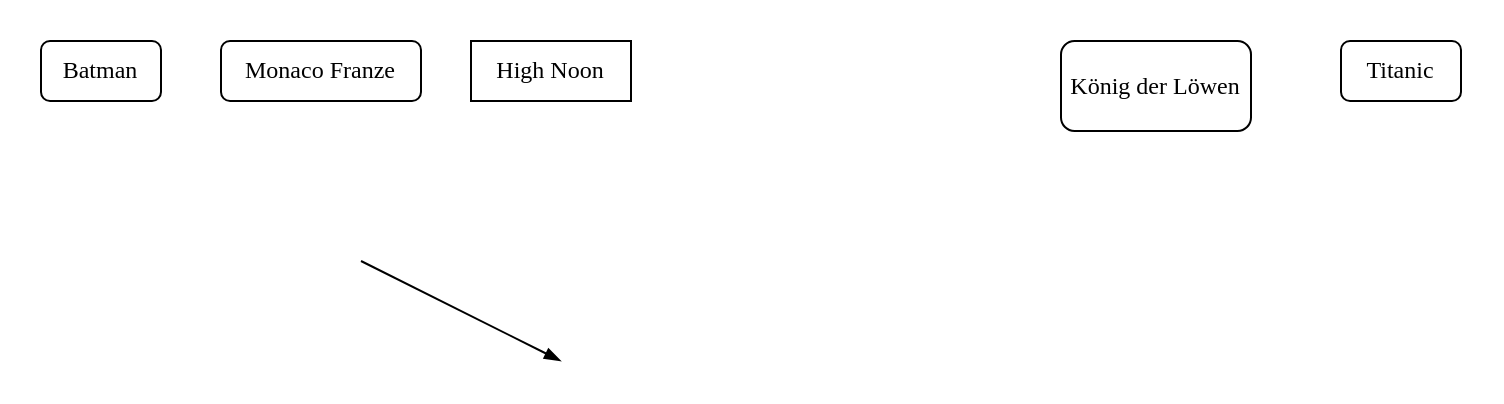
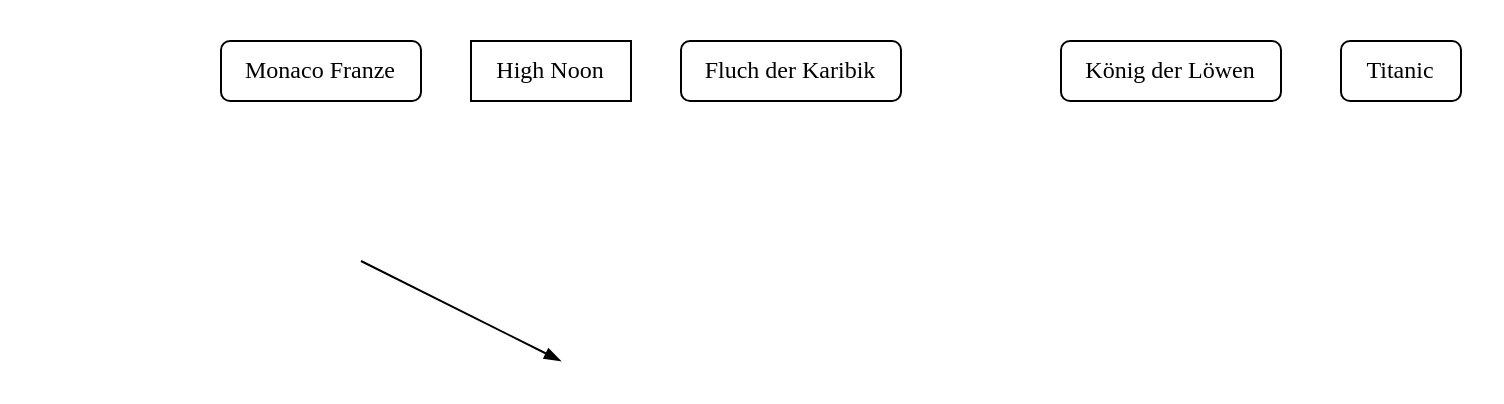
  <mxCell id="0" />
  <mxCell id="1" parent="0" />
- <mxCell id="2" value="Batman" style="rounded=1;fontFamily=Alegreya;fontSource=https%3A%2F%2Ffonts.googleapis.com%2Fcss%3Ffamily%3DAlegreya;whiteSpace=wrap;" parent="1" vertex="1"><mxGeometry x="20" y="20" width="60" height="30" as="geometry" /></mxCell>
  <mxCell id="3" value="Monaco Franze" style="rounded=1;fontFamily=Alegreya;fontSource=https%3A%2F%2Ffonts.googleapis.com%2Fcss%3Ffamily%3DAlegreya;whiteSpace=wrap;" parent="1" vertex="1"><mxGeometry x="110" y="20" width="100" height="30" as="geometry" /></mxCell>
  <mxCell id="4" value="High Noon" style="fontFamily=Alegreya;fontSource=https%3A%2F%2Ffonts.googleapis.com%2Fcss%3Ffamily%3DAlegreya;whiteSpace=wrap;rounded=0;" parent="1" vertex="1"><mxGeometry x="235" y="20" width="80" height="30" as="geometry" /></mxCell>
  <mxCell id="5" value="Titanic" style="rounded=1;fontFamily=Alegreya;fontSource=https%3A%2F%2Ffonts.googleapis.com%2Fcss%3Ffamily%3DAlegreya;whiteSpace=wrap;" parent="1" vertex="1"><mxGeometry x="670" y="20" width="60" height="30" as="geometry" /></mxCell>
- <mxCell id="7" value="König der Löwen" style="rounded=1;fontFamily=Alegreya;fontSource=https%3A%2F%2Ffonts.googleapis.com%2Fcss%3Ffamily%3DAlegreya;whiteSpace=wrap;" parent="1" vertex="1"><mxGeometry x="530" y="20" width="95" height="45" as="geometry" /></mxCell>
+ <mxCell id="6" value="Fluch der Karibik" style="rounded=1;fontFamily=Alegreya;fontSource=https%3A%2F%2Ffonts.googleapis.com%2Fcss%3Ffamily%3DAlegreya;whiteSpace=wrap;" parent="1" vertex="1"><mxGeometry x="340" y="20" width="110" height="30" as="geometry" /></mxCell>
+ <mxCell id="7" value="König der Löwen" style="rounded=1;fontFamily=Alegreya;fontSource=https%3A%2F%2Ffonts.googleapis.com%2Fcss%3Ffamily%3DAlegreya;whiteSpace=wrap;" parent="1" vertex="1"><mxGeometry x="530" y="20" width="110" height="30" as="geometry" /></mxCell>
  <mxCell id="8" value="" style="endArrow=blockThin;html=1;fontFamily=Alegreya;fontSource=https%3A%2F%2Ffonts.googleapis.com%2Fcss%3Ffamily%3DAlegreya;endFill=1;" edge="1" parent="1"><mxGeometry width="50" height="50" relative="1" as="geometry"><mxPoint x="180" y="130" as="sourcePoint" /><mxPoint x="280" y="180" as="targetPoint" /></mxGeometry></mxCell>
